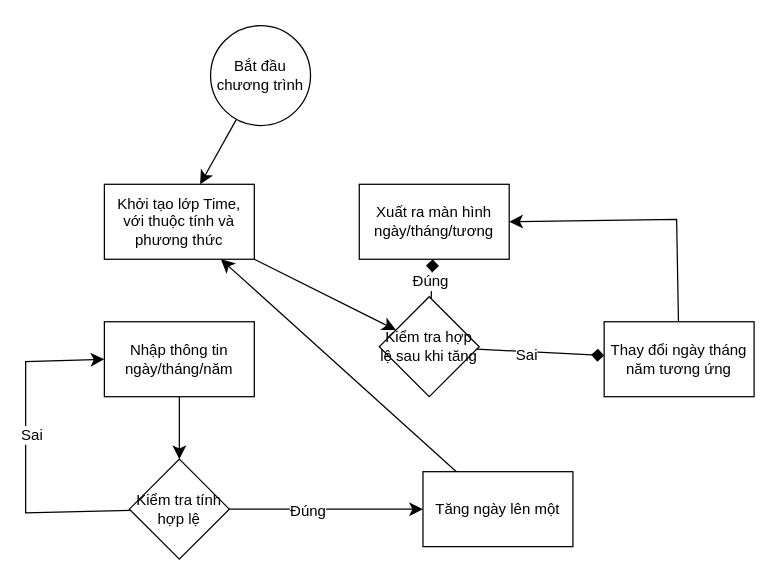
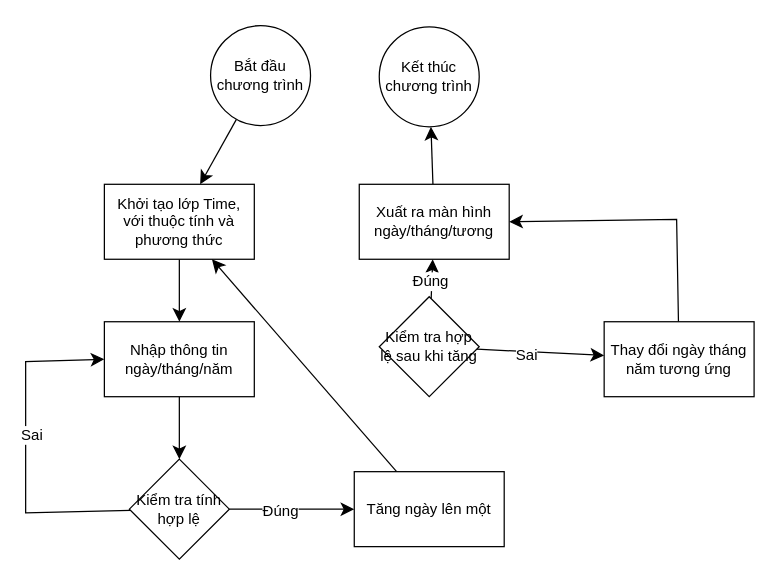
  <mxCell id="0" />
  <mxCell id="1" parent="0" />
  <mxCell id="2" value="" style="edgeStyle=none;curved=1;rounded=0;orthogonalLoop=1;jettySize=auto;html=1;fontSize=12;startSize=8;endSize=8;" edge="1" parent="1" source="3" target="5"><mxGeometry relative="1" as="geometry" /></mxCell>
  <mxCell id="3" value="Bắt đầu chương trình" style="ellipse;whiteSpace=wrap;html=1;" vertex="1" parent="1"><mxGeometry x="168" y="20" width="80" height="80" as="geometry" /></mxCell>
- <mxCell id="4" value="" style="edgeStyle=none;curved=1;rounded=0;orthogonalLoop=1;jettySize=auto;html=1;fontSize=12;startSize=8;endSize=8;" edge="1" parent="1" source="5" target="20"><mxGeometry relative="1" as="geometry" /></mxCell>
+ <mxCell id="4" value="" style="edgeStyle=none;curved=1;rounded=0;orthogonalLoop=1;jettySize=auto;html=1;fontSize=12;startSize=8;endSize=8;" edge="1" parent="1" source="5" target="7"><mxGeometry relative="1" as="geometry" /></mxCell>
  <mxCell id="5" value="Khởi tạo lớp Time, với thuộc tính và phương thức" style="whiteSpace=wrap;html=1;" vertex="1" parent="1"><mxGeometry x="83" y="147" width="120" height="60" as="geometry" /></mxCell>
  <mxCell id="6" value="" style="edgeStyle=none;curved=1;rounded=0;orthogonalLoop=1;jettySize=auto;html=1;fontSize=12;startSize=8;endSize=8;" edge="1" parent="1" source="7" target="13"><mxGeometry relative="1" as="geometry"><mxPoint x="143" y="367" as="targetPoint" /></mxGeometry></mxCell>
  <mxCell id="7" value="Nhập thông tin ngày/tháng/năm" style="whiteSpace=wrap;html=1;" vertex="1" parent="1"><mxGeometry x="83" y="257" width="120" height="60" as="geometry" /></mxCell>
  <mxCell id="8" style="edgeStyle=none;curved=0;rounded=0;orthogonalLoop=1;jettySize=auto;html=1;entryX=0;entryY=0.5;entryDx=0;entryDy=0;fontSize=12;startSize=8;endSize=8;strokeColor=none;" edge="1" parent="1" source="13" target="7"><mxGeometry relative="1" as="geometry"><Array as="points"><mxPoint x="39" y="410" /><mxPoint x="37" y="287" /></Array></mxGeometry></mxCell>
  <mxCell id="9" style="edgeStyle=none;curved=0;rounded=0;orthogonalLoop=1;jettySize=auto;html=1;entryX=0;entryY=0.5;entryDx=0;entryDy=0;fontSize=12;startSize=8;endSize=8;" edge="1" parent="1" source="13" target="7"><mxGeometry relative="1" as="geometry"><Array as="points"><mxPoint x="20" y="410" /><mxPoint x="20" y="289" /></Array></mxGeometry></mxCell>
  <mxCell id="10" value="Sai" style="edgeLabel;html=1;align=center;verticalAlign=middle;resizable=0;points=[];fontSize=12;" vertex="1" connectable="0" parent="9"><mxGeometry x="0.089" y="-4" relative="1" as="geometry"><mxPoint as="offset" /></mxGeometry></mxCell>
  <mxCell id="11" value="" style="edgeStyle=none;curved=1;rounded=0;orthogonalLoop=1;jettySize=auto;html=1;fontSize=12;startSize=8;endSize=8;" edge="1" parent="1" source="13" target="15"><mxGeometry relative="1" as="geometry" /></mxCell>
  <mxCell id="12" value="Đúng" style="edgeLabel;html=1;align=center;verticalAlign=middle;resizable=0;points=[];fontSize=12;" vertex="1" connectable="0" parent="11"><mxGeometry x="-0.2" y="-1" relative="1" as="geometry"><mxPoint as="offset" /></mxGeometry></mxCell>
  <mxCell id="13" value="Kiểm tra tính hợp lệ" style="rhombus;whiteSpace=wrap;html=1;" vertex="1" parent="1"><mxGeometry x="103" y="367" width="80" height="80" as="geometry" /></mxCell>
  <mxCell id="14" value="" style="edgeStyle=none;curved=1;rounded=0;orthogonalLoop=1;jettySize=auto;html=1;fontSize=12;startSize=8;endSize=8;" edge="1" parent="1" source="15" target="5"><mxGeometry relative="1" as="geometry" /></mxCell>
- <mxCell id="15" value="Tăng ngày lên một" style="whiteSpace=wrap;html=1;" vertex="1" parent="1"><mxGeometry x="338" y="377" width="120" height="60" as="geometry" /></mxCell>
- <mxCell id="16" value="" style="edgeStyle=none;curved=1;rounded=0;orthogonalLoop=1;jettySize=auto;html=1;fontSize=12;startSize=8;endSize=8;endArrow=diamond;" edge="1" parent="1" source="20" target="22"><mxGeometry relative="1" as="geometry" /></mxCell>
+ <mxCell id="15" value="Tăng ngày lên một" style="whiteSpace=wrap;html=1;" vertex="1" parent="1"><mxGeometry x="283" y="377" width="120" height="60" as="geometry" /></mxCell>
+ <mxCell id="16" value="" style="edgeStyle=none;curved=1;rounded=0;orthogonalLoop=1;jettySize=auto;html=1;fontSize=12;startSize=8;endSize=8;" edge="1" parent="1" source="20" target="22"><mxGeometry relative="1" as="geometry" /></mxCell>
  <mxCell id="17" value="Đúng" style="edgeLabel;html=1;align=center;verticalAlign=middle;resizable=0;points=[];fontSize=12;" vertex="1" connectable="0" parent="16"><mxGeometry x="-0.123" y="2" relative="1" as="geometry"><mxPoint as="offset" /></mxGeometry></mxCell>
- <mxCell id="18" value="" style="edgeStyle=none;curved=1;rounded=0;orthogonalLoop=1;jettySize=auto;html=1;fontSize=12;startSize=8;endSize=8;endArrow=diamond;" edge="1" parent="1" source="20" target="24"><mxGeometry relative="1" as="geometry" /></mxCell>
+ <mxCell id="18" value="" style="edgeStyle=none;curved=1;rounded=0;orthogonalLoop=1;jettySize=auto;html=1;fontSize=12;startSize=8;endSize=8;" edge="1" parent="1" source="20" target="24"><mxGeometry relative="1" as="geometry" /></mxCell>
  <mxCell id="19" value="Sai" style="edgeLabel;html=1;align=center;verticalAlign=middle;resizable=0;points=[];fontSize=12;" vertex="1" connectable="0" parent="18"><mxGeometry x="-0.22" y="-3" relative="1" as="geometry"><mxPoint as="offset" /></mxGeometry></mxCell>
  <mxCell id="20" value="Kiểm tra hợp lệ sau khi tăng" style="rhombus;whiteSpace=wrap;html=1;" vertex="1" parent="1"><mxGeometry x="303" y="237" width="80" height="80" as="geometry" /></mxCell>
+ <mxCell id="21" value="" style="edgeStyle=none;curved=1;rounded=0;orthogonalLoop=1;jettySize=auto;html=1;fontSize=12;startSize=8;endSize=8;" edge="1" parent="1" source="22" target="25"><mxGeometry relative="1" as="geometry" /></mxCell>
  <mxCell id="22" value="Xuất ra màn hình ngày/tháng/tương" style="whiteSpace=wrap;html=1;" vertex="1" parent="1"><mxGeometry x="287" y="147" width="120" height="60" as="geometry" /></mxCell>
  <mxCell id="23" style="edgeStyle=none;curved=0;rounded=0;orthogonalLoop=1;jettySize=auto;html=1;entryX=1;entryY=0.5;entryDx=0;entryDy=0;fontSize=12;startSize=8;endSize=8;" edge="1" parent="1" source="24" target="22"><mxGeometry relative="1" as="geometry"><Array as="points"><mxPoint x="541" y="175" /></Array></mxGeometry></mxCell>
  <mxCell id="24" value="Thay đổi ngày tháng năm tương ứng" style="whiteSpace=wrap;html=1;" vertex="1" parent="1"><mxGeometry x="483" y="257" width="120" height="60" as="geometry" /></mxCell>
+ <mxCell id="25" value="Kết thúc chương trình" style="ellipse;whiteSpace=wrap;html=1;" vertex="1" parent="1"><mxGeometry x="303" y="21" width="80" height="80" as="geometry" /></mxCell>
